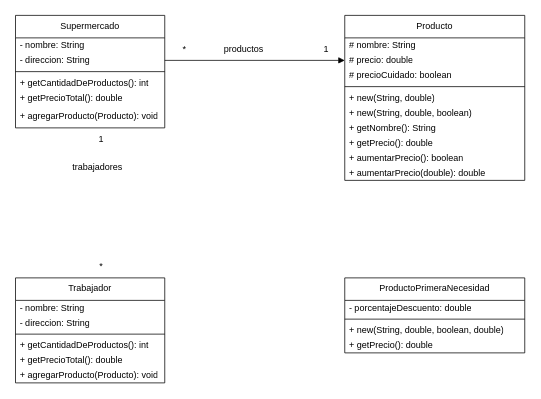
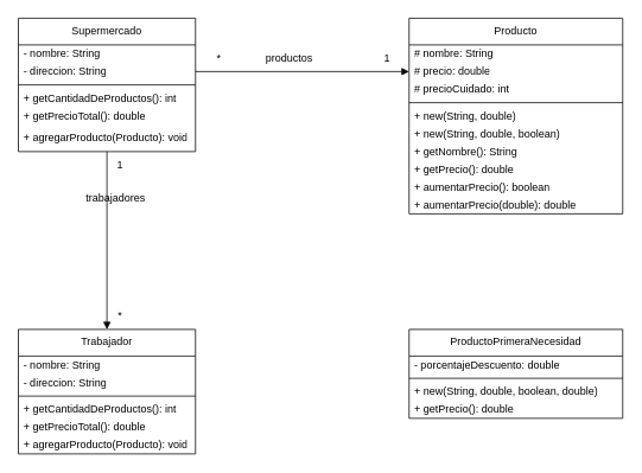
  <mxCell id="0" />
  <mxCell id="1" parent="0" />
+ <mxCell id="2" style="edgeStyle=orthogonalEdgeStyle;rounded=0;orthogonalLoop=1;jettySize=auto;html=1;entryX=0.5;entryY=0;entryDx=0;entryDy=0;endArrow=block;endFill=1;" edge="1" parent="1" source="3" target="30"><mxGeometry relative="1" as="geometry" /></mxCell>
  <mxCell id="3" value="Supermercado" style="swimlane;fontStyle=0;align=center;verticalAlign=top;childLayout=stackLayout;horizontal=1;startSize=30;horizontalStack=0;resizeParent=1;resizeParentMax=0;resizeLast=0;collapsible=0;marginBottom=0;html=1;whiteSpace=wrap;" vertex="1" parent="1"><mxGeometry x="20" y="20" width="199" height="150" as="geometry" /></mxCell>
  <mxCell id="4" value="- nombre: String" style="text;html=1;strokeColor=none;fillColor=none;align=left;verticalAlign=middle;spacingLeft=4;spacingRight=4;overflow=hidden;rotatable=0;points=[[0,0.5],[1,0.5]];portConstraint=eastwest;whiteSpace=wrap;" vertex="1" parent="3"><mxGeometry y="30" width="199" height="20" as="geometry" /></mxCell>
  <mxCell id="5" value="&lt;font style=&quot;color: rgb(0, 0, 0);&quot;&gt;- direccion: String&lt;/font&gt;" style="text;html=1;strokeColor=none;fillColor=none;align=left;verticalAlign=middle;spacingLeft=4;spacingRight=4;overflow=hidden;rotatable=0;points=[[0,0.5],[1,0.5]];portConstraint=eastwest;fontColor=#808080;whiteSpace=wrap;" vertex="1" parent="3"><mxGeometry y="50" width="199" height="20" as="geometry" /></mxCell>
  <mxCell id="6" value="" style="line;strokeWidth=1;fillColor=none;align=left;verticalAlign=middle;spacingTop=-1;spacingLeft=3;spacingRight=3;rotatable=0;labelPosition=right;points=[];portConstraint=eastwest;" vertex="1" parent="3"><mxGeometry y="70" width="199" height="10" as="geometry" /></mxCell>
  <mxCell id="7" value="+ getCantidadDeProductos(): int" style="text;html=1;strokeColor=none;fillColor=none;align=left;verticalAlign=middle;spacingLeft=4;spacingRight=4;overflow=hidden;rotatable=0;points=[[0,0.5],[1,0.5]];portConstraint=eastwest;whiteSpace=wrap;" vertex="1" parent="3"><mxGeometry y="80" width="199" height="20" as="geometry" /></mxCell>
  <mxCell id="8" value="+ getPrecioTotal(): double" style="text;html=1;strokeColor=none;fillColor=none;align=left;verticalAlign=middle;spacingLeft=4;spacingRight=4;overflow=hidden;rotatable=0;points=[[0,0.5],[1,0.5]];portConstraint=eastwest;whiteSpace=wrap;" vertex="1" parent="3"><mxGeometry y="100" width="199" height="20" as="geometry" /></mxCell>
  <mxCell id="9" value="+ agregarProducto(Producto): void" style="text;html=1;strokeColor=none;fillColor=none;align=left;verticalAlign=middle;spacingLeft=4;spacingRight=4;overflow=hidden;rotatable=0;points=[[0,0.5],[1,0.5]];portConstraint=eastwest;whiteSpace=wrap;" vertex="1" parent="3"><mxGeometry y="120" width="199" height="30" as="geometry" /></mxCell>
  <mxCell id="10" value="Producto" style="swimlane;fontStyle=0;align=center;verticalAlign=top;childLayout=stackLayout;horizontal=1;startSize=30;horizontalStack=0;resizeParent=1;resizeParentMax=0;resizeLast=0;collapsible=0;marginBottom=0;html=1;whiteSpace=wrap;" vertex="1" parent="1"><mxGeometry x="459" y="20" width="240" height="220" as="geometry" /></mxCell>
  <mxCell id="11" value="# nombre: String" style="text;html=1;strokeColor=none;fillColor=none;align=left;verticalAlign=middle;spacingLeft=4;spacingRight=4;overflow=hidden;rotatable=0;points=[[0,0.5],[1,0.5]];portConstraint=eastwest;whiteSpace=wrap;" vertex="1" parent="10"><mxGeometry y="30" width="240" height="20" as="geometry" /></mxCell>
  <mxCell id="12" value="&lt;font style=&quot;color: rgb(0, 0, 0);&quot;&gt;# precio: double&lt;/font&gt;" style="text;html=1;strokeColor=none;fillColor=none;align=left;verticalAlign=middle;spacingLeft=4;spacingRight=4;overflow=hidden;rotatable=0;points=[[0,0.5],[1,0.5]];portConstraint=eastwest;fontColor=#808080;whiteSpace=wrap;" vertex="1" parent="10"><mxGeometry y="50" width="240" height="20" as="geometry" /></mxCell>
- <mxCell id="13" value="&lt;font style=&quot;color: rgb(0, 0, 0);&quot;&gt;# precioCuidado: boolean&lt;/font&gt;" style="text;html=1;strokeColor=none;fillColor=none;align=left;verticalAlign=middle;spacingLeft=4;spacingRight=4;overflow=hidden;rotatable=0;points=[[0,0.5],[1,0.5]];portConstraint=eastwest;fontColor=#808080;whiteSpace=wrap;" vertex="1" parent="10"><mxGeometry y="70" width="240" height="20" as="geometry" /></mxCell>
+ <mxCell id="13" value="&lt;font style=&quot;color: rgb(0, 0, 0);&quot;&gt;# precioCuidado: int&lt;/font&gt;" style="text;html=1;strokeColor=none;fillColor=none;align=left;verticalAlign=middle;spacingLeft=4;spacingRight=4;overflow=hidden;rotatable=0;points=[[0,0.5],[1,0.5]];portConstraint=eastwest;fontColor=#808080;whiteSpace=wrap;" vertex="1" parent="10"><mxGeometry y="70" width="240" height="20" as="geometry" /></mxCell>
  <mxCell id="14" value="" style="line;strokeWidth=1;fillColor=none;align=left;verticalAlign=middle;spacingTop=-1;spacingLeft=3;spacingRight=3;rotatable=0;labelPosition=right;points=[];portConstraint=eastwest;" vertex="1" parent="10"><mxGeometry y="90" width="240" height="10" as="geometry" /></mxCell>
  <mxCell id="15" value="+ new(String, double)" style="text;html=1;strokeColor=none;fillColor=none;align=left;verticalAlign=middle;spacingLeft=4;spacingRight=4;overflow=hidden;rotatable=0;points=[[0,0.5],[1,0.5]];portConstraint=eastwest;whiteSpace=wrap;" vertex="1" parent="10"><mxGeometry y="100" width="240" height="20" as="geometry" /></mxCell>
  <mxCell id="16" value="+ new(String, double, boolean)" style="text;html=1;strokeColor=none;fillColor=none;align=left;verticalAlign=middle;spacingLeft=4;spacingRight=4;overflow=hidden;rotatable=0;points=[[0,0.5],[1,0.5]];portConstraint=eastwest;whiteSpace=wrap;" vertex="1" parent="10"><mxGeometry y="120" width="240" height="20" as="geometry" /></mxCell>
  <mxCell id="17" value="+ getNombre(): String" style="text;html=1;strokeColor=none;fillColor=none;align=left;verticalAlign=middle;spacingLeft=4;spacingRight=4;overflow=hidden;rotatable=0;points=[[0,0.5],[1,0.5]];portConstraint=eastwest;whiteSpace=wrap;" vertex="1" parent="10"><mxGeometry y="140" width="240" height="20" as="geometry" /></mxCell>
  <mxCell id="18" value="+ getPrecio(): double" style="text;html=1;strokeColor=none;fillColor=none;align=left;verticalAlign=middle;spacingLeft=4;spacingRight=4;overflow=hidden;rotatable=0;points=[[0,0.5],[1,0.5]];portConstraint=eastwest;whiteSpace=wrap;" vertex="1" parent="10"><mxGeometry y="160" width="240" height="20" as="geometry" /></mxCell>
  <mxCell id="19" value="+ aumentarPrecio(): boolean" style="text;html=1;strokeColor=none;fillColor=none;align=left;verticalAlign=middle;spacingLeft=4;spacingRight=4;overflow=hidden;rotatable=0;points=[[0,0.5],[1,0.5]];portConstraint=eastwest;whiteSpace=wrap;" vertex="1" parent="10"><mxGeometry y="180" width="240" height="20" as="geometry" /></mxCell>
  <mxCell id="20" value="+ aumentarPrecio(double): double" style="text;html=1;strokeColor=none;fillColor=none;align=left;verticalAlign=middle;spacingLeft=4;spacingRight=4;overflow=hidden;rotatable=0;points=[[0,0.5],[1,0.5]];portConstraint=eastwest;whiteSpace=wrap;" vertex="1" parent="10"><mxGeometry y="200" width="240" height="20" as="geometry" /></mxCell>
  <mxCell id="21" style="edgeStyle=orthogonalEdgeStyle;rounded=0;orthogonalLoop=1;jettySize=auto;html=1;exitX=1;exitY=0.5;exitDx=0;exitDy=0;entryX=0;entryY=0.5;entryDx=0;entryDy=0;endArrow=block;endFill=1;" edge="1" parent="1" source="5" target="12"><mxGeometry relative="1" as="geometry" /></mxCell>
  <mxCell id="22" value="*" style="text;html=1;align=center;verticalAlign=middle;resizable=0;points=[];autosize=1;strokeColor=none;fillColor=none;" vertex="1" parent="1"><mxGeometry x="230" y="50" width="30" height="30" as="geometry" /></mxCell>
  <mxCell id="23" value="1" style="text;html=1;align=center;verticalAlign=middle;resizable=0;points=[];autosize=1;strokeColor=none;fillColor=none;" vertex="1" parent="1"><mxGeometry x="419" y="50" width="30" height="30" as="geometry" /></mxCell>
  <mxCell id="24" value="productos" style="text;html=1;align=center;verticalAlign=middle;resizable=0;points=[];autosize=1;strokeColor=none;fillColor=none;" vertex="1" parent="1"><mxGeometry x="284" y="50" width="80" height="30" as="geometry" /></mxCell>
  <mxCell id="25" value="ProductoPrimeraNecesidad" style="swimlane;fontStyle=0;align=center;verticalAlign=top;childLayout=stackLayout;horizontal=1;startSize=30;horizontalStack=0;resizeParent=1;resizeParentMax=0;resizeLast=0;collapsible=0;marginBottom=0;html=1;whiteSpace=wrap;" vertex="1" parent="1"><mxGeometry x="459" y="370" width="240" height="100" as="geometry" /></mxCell>
  <mxCell id="26" value="&lt;font style=&quot;color: rgb(0, 0, 0);&quot;&gt;- porcentajeDescuento: double&lt;/font&gt;" style="text;html=1;strokeColor=none;fillColor=none;align=left;verticalAlign=middle;spacingLeft=4;spacingRight=4;overflow=hidden;rotatable=0;points=[[0,0.5],[1,0.5]];portConstraint=eastwest;fontColor=#808080;whiteSpace=wrap;" vertex="1" parent="25"><mxGeometry y="30" width="240" height="20" as="geometry" /></mxCell>
  <mxCell id="27" value="" style="line;strokeWidth=1;fillColor=none;align=left;verticalAlign=middle;spacingTop=-1;spacingLeft=3;spacingRight=3;rotatable=0;labelPosition=right;points=[];portConstraint=eastwest;" vertex="1" parent="25"><mxGeometry y="50" width="240" height="10" as="geometry" /></mxCell>
  <mxCell id="28" value="+ new(String, double, boolean, double)" style="text;html=1;strokeColor=none;fillColor=none;align=left;verticalAlign=middle;spacingLeft=4;spacingRight=4;overflow=hidden;rotatable=0;points=[[0,0.5],[1,0.5]];portConstraint=eastwest;whiteSpace=wrap;" vertex="1" parent="25"><mxGeometry y="60" width="240" height="20" as="geometry" /></mxCell>
  <mxCell id="29" value="+ getPrecio(): double" style="text;html=1;strokeColor=none;fillColor=none;align=left;verticalAlign=middle;spacingLeft=4;spacingRight=4;overflow=hidden;rotatable=0;points=[[0,0.5],[1,0.5]];portConstraint=eastwest;whiteSpace=wrap;" vertex="1" parent="25"><mxGeometry y="80" width="240" height="20" as="geometry" /></mxCell>
  <mxCell id="30" value="Trabajador" style="swimlane;fontStyle=0;align=center;verticalAlign=top;childLayout=stackLayout;horizontal=1;startSize=30;horizontalStack=0;resizeParent=1;resizeParentMax=0;resizeLast=0;collapsible=0;marginBottom=0;html=1;whiteSpace=wrap;" vertex="1" parent="1"><mxGeometry x="20" y="370" width="199" height="140" as="geometry" /></mxCell>
  <mxCell id="31" value="- nombre: String" style="text;html=1;strokeColor=none;fillColor=none;align=left;verticalAlign=middle;spacingLeft=4;spacingRight=4;overflow=hidden;rotatable=0;points=[[0,0.5],[1,0.5]];portConstraint=eastwest;whiteSpace=wrap;" vertex="1" parent="30"><mxGeometry y="30" width="199" height="20" as="geometry" /></mxCell>
  <mxCell id="32" value="&lt;font style=&quot;color: rgb(0, 0, 0);&quot;&gt;- direccion: String&lt;/font&gt;" style="text;html=1;strokeColor=none;fillColor=none;align=left;verticalAlign=middle;spacingLeft=4;spacingRight=4;overflow=hidden;rotatable=0;points=[[0,0.5],[1,0.5]];portConstraint=eastwest;fontColor=#808080;whiteSpace=wrap;" vertex="1" parent="30"><mxGeometry y="50" width="199" height="20" as="geometry" /></mxCell>
  <mxCell id="33" value="" style="line;strokeWidth=1;fillColor=none;align=left;verticalAlign=middle;spacingTop=-1;spacingLeft=3;spacingRight=3;rotatable=0;labelPosition=right;points=[];portConstraint=eastwest;" vertex="1" parent="30"><mxGeometry y="70" width="199" height="10" as="geometry" /></mxCell>
  <mxCell id="34" value="+ getCantidadDeProductos(): int" style="text;html=1;strokeColor=none;fillColor=none;align=left;verticalAlign=middle;spacingLeft=4;spacingRight=4;overflow=hidden;rotatable=0;points=[[0,0.5],[1,0.5]];portConstraint=eastwest;whiteSpace=wrap;" vertex="1" parent="30"><mxGeometry y="80" width="199" height="20" as="geometry" /></mxCell>
  <mxCell id="35" value="+ getPrecioTotal(): double" style="text;html=1;strokeColor=none;fillColor=none;align=left;verticalAlign=middle;spacingLeft=4;spacingRight=4;overflow=hidden;rotatable=0;points=[[0,0.5],[1,0.5]];portConstraint=eastwest;whiteSpace=wrap;" vertex="1" parent="30"><mxGeometry y="100" width="199" height="20" as="geometry" /></mxCell>
  <mxCell id="36" value="+ agregarProducto(Producto): void" style="text;html=1;strokeColor=none;fillColor=none;align=left;verticalAlign=middle;spacingLeft=4;spacingRight=4;overflow=hidden;rotatable=0;points=[[0,0.5],[1,0.5]];portConstraint=eastwest;whiteSpace=wrap;" vertex="1" parent="30"><mxGeometry y="120" width="199" height="20" as="geometry" /></mxCell>
  <mxCell id="37" value="trabajadores" style="text;html=1;align=center;verticalAlign=middle;resizable=0;points=[];autosize=1;strokeColor=none;fillColor=none;" vertex="1" parent="1"><mxGeometry x="84" y="208" width="90" height="30" as="geometry" /></mxCell>
  <mxCell id="38" value="1" style="text;html=1;align=center;verticalAlign=middle;resizable=0;points=[];autosize=1;strokeColor=none;fillColor=none;" vertex="1" parent="1"><mxGeometry x="119" y="170" width="30" height="30" as="geometry" /></mxCell>
  <mxCell id="39" value="*" style="text;html=1;align=center;verticalAlign=middle;resizable=0;points=[];autosize=1;strokeColor=none;fillColor=none;" vertex="1" parent="1"><mxGeometry x="119" y="340" width="30" height="30" as="geometry" /></mxCell>
